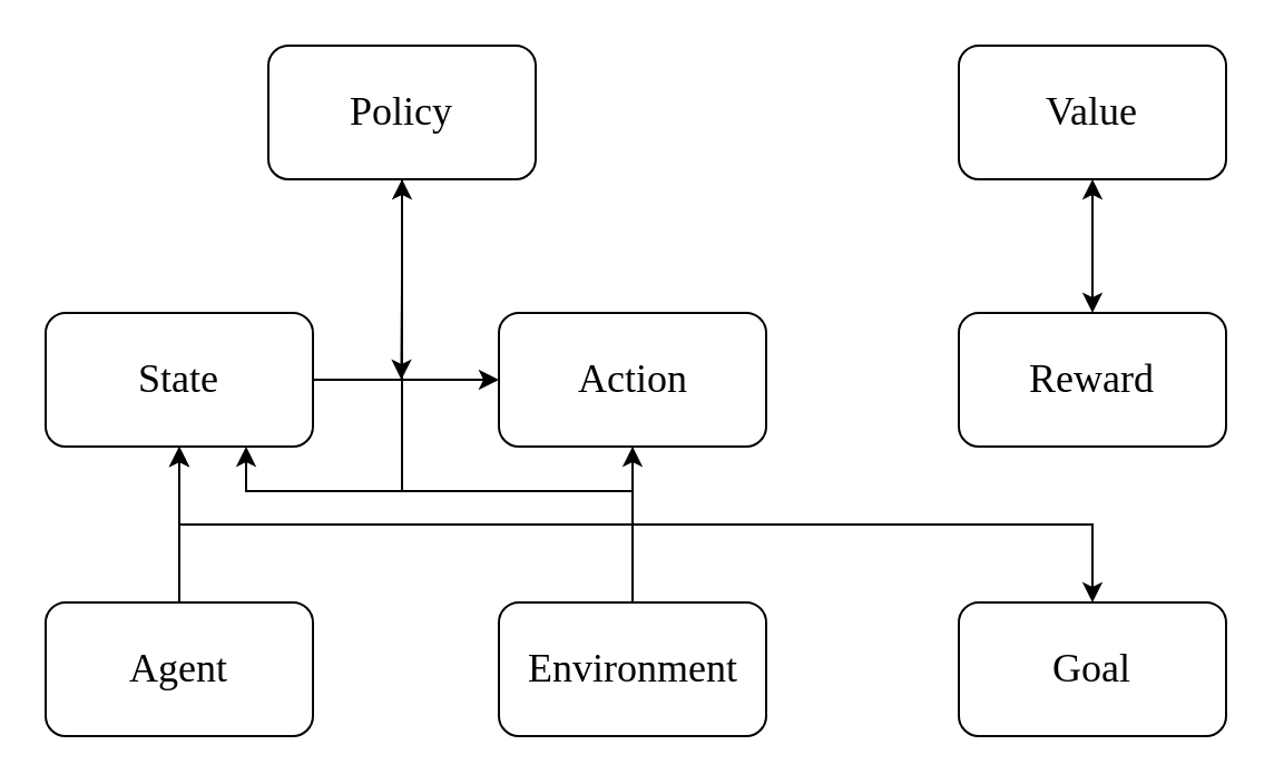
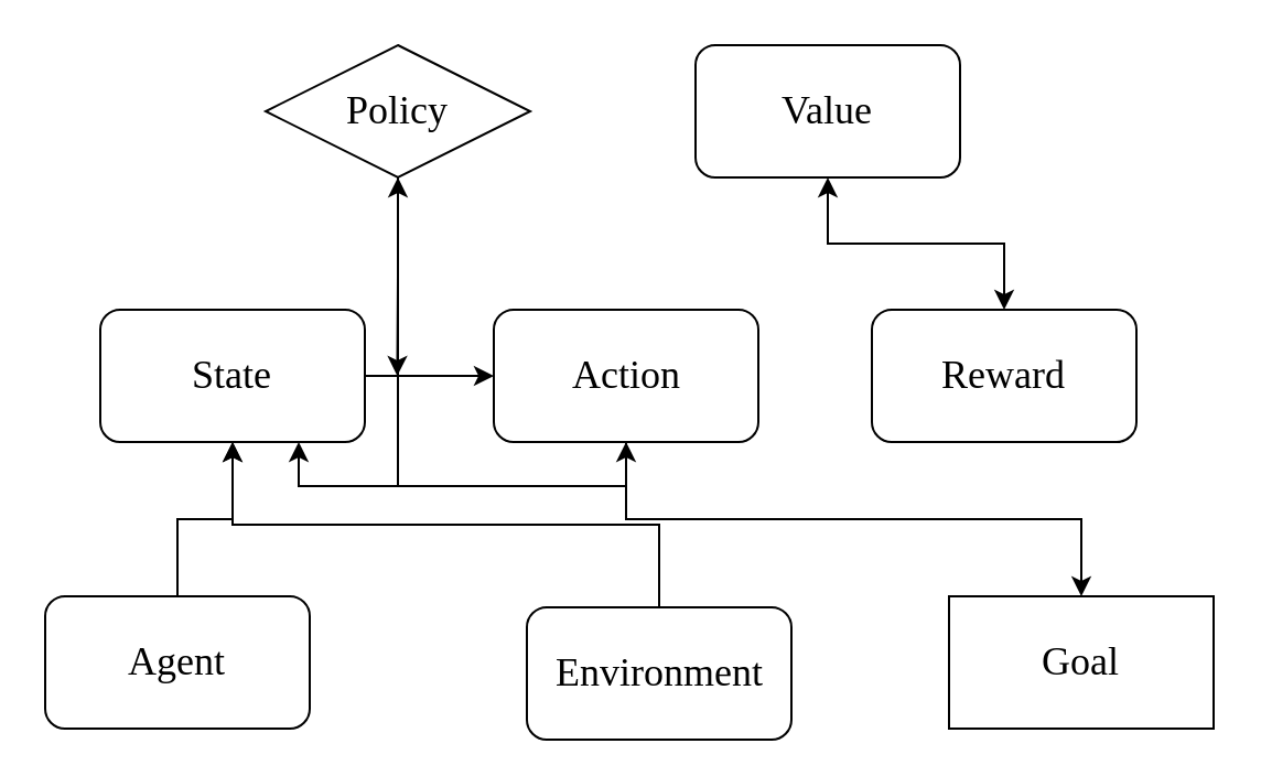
  <mxCell id="0" />
  <mxCell id="1" parent="0" />
  <mxCell id="2" style="edgeStyle=orthogonalEdgeStyle;rounded=0;orthogonalLoop=1;jettySize=auto;html=1;exitX=1;exitY=0.5;exitDx=0;exitDy=0;entryX=0;entryY=0.5;entryDx=0;entryDy=0;fontSize=18;fontFamily=Garamond;" edge="1" parent="1" source="3" target="12"><mxGeometry relative="1" as="geometry" /></mxCell>
- <mxCell id="3" value="State" style="rounded=1;whiteSpace=wrap;html=1;fontSize=18;fontFamily=Garamond;" vertex="1" parent="1"><mxGeometry x="20" y="140" width="120" height="60" as="geometry" /></mxCell>
+ <mxCell id="3" value="State" style="rounded=1;whiteSpace=wrap;html=1;fontSize=18;fontFamily=Garamond;" vertex="1" parent="1"><mxGeometry x="45" y="140" width="120" height="60" as="geometry" /></mxCell>
  <mxCell id="4" style="edgeStyle=orthogonalEdgeStyle;rounded=0;orthogonalLoop=1;jettySize=auto;html=1;exitX=0.5;exitY=0;exitDx=0;exitDy=0;entryX=0.5;entryY=1;entryDx=0;entryDy=0;fontSize=18;fontFamily=Garamond;" edge="1" parent="1" source="5" target="3"><mxGeometry relative="1" as="geometry" /></mxCell>
- <mxCell id="5" value="Environment" style="rounded=1;whiteSpace=wrap;html=1;fontSize=18;fontFamily=Garamond;" vertex="1" parent="1"><mxGeometry x="223.5" y="270" width="120" height="60" as="geometry" /></mxCell>
+ <mxCell id="5" value="Environment" style="rounded=1;whiteSpace=wrap;html=1;fontSize=18;fontFamily=Garamond;" vertex="1" parent="1"><mxGeometry x="238.5" y="275" width="120" height="60" as="geometry" /></mxCell>
  <mxCell id="6" style="edgeStyle=orthogonalEdgeStyle;rounded=0;orthogonalLoop=1;jettySize=auto;html=1;exitX=0.5;exitY=0;exitDx=0;exitDy=0;startArrow=classic;startFill=1;fontSize=18;fontFamily=Garamond;" edge="1" parent="1" source="7" target="12"><mxGeometry relative="1" as="geometry" /></mxCell>
- <mxCell id="7" value="Goal" style="rounded=1;whiteSpace=wrap;html=1;fontSize=18;fontFamily=Garamond;" vertex="1" parent="1"><mxGeometry x="430" y="270" width="120" height="60" as="geometry" /></mxCell>
+ <mxCell id="7" value="Goal" style="whiteSpace=wrap;html=1;fontSize=18;fontFamily=Garamond;rounded=0;" vertex="1" parent="1"><mxGeometry x="430" y="270" width="120" height="60" as="geometry" /></mxCell>
  <mxCell id="8" style="edgeStyle=orthogonalEdgeStyle;rounded=0;orthogonalLoop=1;jettySize=auto;html=1;exitX=0.5;exitY=0;exitDx=0;exitDy=0;fontSize=18;fontFamily=Garamond;" edge="1" parent="1" source="9" target="3"><mxGeometry relative="1" as="geometry" /></mxCell>
  <mxCell id="9" value="Agent" style="rounded=1;whiteSpace=wrap;html=1;fontSize=18;fontFamily=Garamond;" vertex="1" parent="1"><mxGeometry x="20" y="270" width="120" height="60" as="geometry" /></mxCell>
  <mxCell id="10" style="edgeStyle=orthogonalEdgeStyle;rounded=0;orthogonalLoop=1;jettySize=auto;html=1;exitX=0.5;exitY=1;exitDx=0;exitDy=0;entryX=0.75;entryY=1;entryDx=0;entryDy=0;fontSize=18;fontFamily=Garamond;" edge="1" parent="1" source="12" target="3"><mxGeometry relative="1" as="geometry" /></mxCell>
  <mxCell id="11" style="edgeStyle=orthogonalEdgeStyle;rounded=0;orthogonalLoop=1;jettySize=auto;html=1;exitX=0.5;exitY=1;exitDx=0;exitDy=0;fontSize=18;fontFamily=Garamond;" edge="1" parent="1" source="12" target="16"><mxGeometry relative="1" as="geometry" /></mxCell>
  <mxCell id="12" value="Action" style="rounded=1;whiteSpace=wrap;html=1;fontSize=18;fontFamily=Garamond;" vertex="1" parent="1"><mxGeometry x="223.5" y="140" width="120" height="60" as="geometry" /></mxCell>
  <mxCell id="13" style="edgeStyle=orthogonalEdgeStyle;rounded=0;orthogonalLoop=1;jettySize=auto;html=1;exitX=0.5;exitY=0;exitDx=0;exitDy=0;startArrow=classic;startFill=1;fontSize=18;fontFamily=Garamond;" edge="1" parent="1" source="14" target="17"><mxGeometry relative="1" as="geometry" /></mxCell>
- <mxCell id="14" value="Reward" style="rounded=1;whiteSpace=wrap;html=1;fontSize=18;fontFamily=Garamond;" vertex="1" parent="1"><mxGeometry x="430" y="140" width="120" height="60" as="geometry" /></mxCell>
+ <mxCell id="14" value="Reward" style="rounded=1;whiteSpace=wrap;html=1;fontSize=18;fontFamily=Garamond;" vertex="1" parent="1"><mxGeometry x="395" y="140" width="120" height="60" as="geometry" /></mxCell>
  <mxCell id="15" style="edgeStyle=orthogonalEdgeStyle;rounded=0;orthogonalLoop=1;jettySize=auto;html=1;exitX=0.5;exitY=1;exitDx=0;exitDy=0;fontSize=18;fontFamily=Garamond;" edge="1" parent="1" source="16"><mxGeometry relative="1" as="geometry"><mxPoint x="179.706" y="170" as="targetPoint" /></mxGeometry></mxCell>
- <mxCell id="16" value="Policy" style="rounded=1;whiteSpace=wrap;html=1;fontSize=18;fontFamily=Garamond;" vertex="1" parent="1"><mxGeometry x="120" y="20" width="120" height="60" as="geometry" /></mxCell>
- <mxCell id="17" value="Value" style="rounded=1;whiteSpace=wrap;html=1;fontSize=18;fontFamily=Garamond;" vertex="1" parent="1"><mxGeometry x="430" y="20" width="120" height="60" as="geometry" /></mxCell>
+ <mxCell id="16" value="Policy" style="rhombus;whiteSpace=wrap;html=1;fontSize=18;fontFamily=Garamond;" vertex="1" parent="1"><mxGeometry x="120" y="20" width="120" height="60" as="geometry" /></mxCell>
+ <mxCell id="17" value="Value" style="rounded=1;whiteSpace=wrap;html=1;fontSize=18;fontFamily=Garamond;" vertex="1" parent="1"><mxGeometry x="315" y="20" width="120" height="60" as="geometry" /></mxCell>
